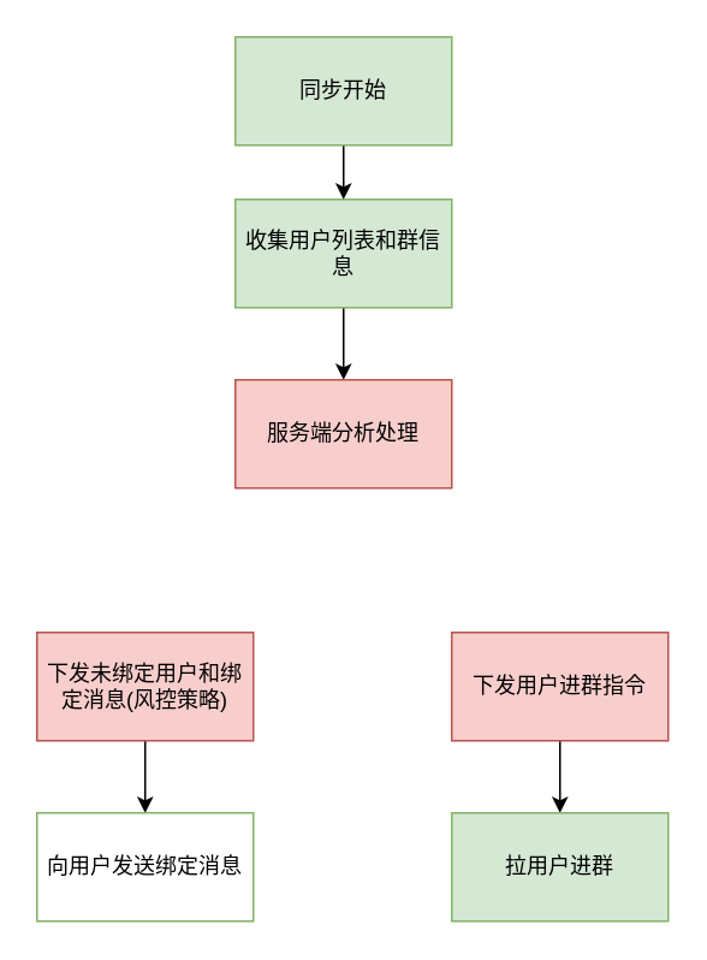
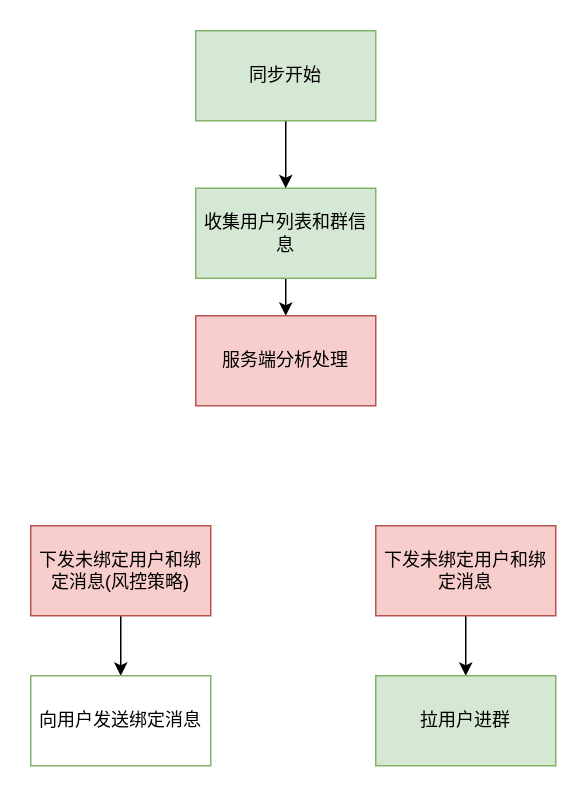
  <mxCell id="0" />
  <mxCell id="1" parent="0" />
  <mxCell id="2" style="edgeStyle=orthogonalEdgeStyle;rounded=0;orthogonalLoop=1;jettySize=auto;html=1;exitX=0.5;exitY=1;exitDx=0;exitDy=0;entryX=0.5;entryY=0;entryDx=0;entryDy=0;" edge="1" parent="1" source="3" target="4"><mxGeometry relative="1" as="geometry" /></mxCell>
- <mxCell id="3" value="收集用户列表和群信息" style="rounded=0;whiteSpace=wrap;html=1;fillColor=#d5e8d4;strokeColor=#82b366;" vertex="1" parent="1"><mxGeometry x="130" y="110" width="120" height="60" as="geometry" /></mxCell>
+ <mxCell id="3" value="收集用户列表和群信息" style="rounded=0;whiteSpace=wrap;html=1;fillColor=#d5e8d4;strokeColor=#82b366;" vertex="1" parent="1"><mxGeometry x="130" y="125" width="120" height="60" as="geometry" /></mxCell>
  <mxCell id="4" value="服务端分析处理" style="rounded=0;whiteSpace=wrap;html=1;fillColor=#f8cecc;strokeColor=#b85450;" vertex="1" parent="1"><mxGeometry x="130" y="210" width="120" height="60" as="geometry" /></mxCell>
  <mxCell id="5" style="edgeStyle=orthogonalEdgeStyle;rounded=0;orthogonalLoop=1;jettySize=auto;html=1;exitX=0.5;exitY=1;exitDx=0;exitDy=0;entryX=0.5;entryY=0;entryDx=0;entryDy=0;" edge="1" parent="1" source="6" target="9"><mxGeometry relative="1" as="geometry" /></mxCell>
  <mxCell id="6" value="下发未绑定用户和绑定消息(风控策略)" style="rounded=0;whiteSpace=wrap;html=1;fillColor=#f8cecc;strokeColor=#b85450;" vertex="1" parent="1"><mxGeometry x="20" y="350" width="120" height="60" as="geometry" /></mxCell>
  <mxCell id="7" style="edgeStyle=orthogonalEdgeStyle;rounded=0;orthogonalLoop=1;jettySize=auto;html=1;exitX=0.5;exitY=1;exitDx=0;exitDy=0;entryX=0.5;entryY=0;entryDx=0;entryDy=0;" edge="1" parent="1" source="8" target="12"><mxGeometry relative="1" as="geometry" /></mxCell>
- <mxCell id="8" value="下发用户进群指令" style="rounded=0;whiteSpace=wrap;html=1;fillColor=#f8cecc;strokeColor=#b85450;" vertex="1" parent="1"><mxGeometry x="250" y="350" width="120" height="60" as="geometry" /></mxCell>
+ <mxCell id="8" value="下发未绑定用户和绑定消息" style="rounded=0;whiteSpace=wrap;html=1;fillColor=#f8cecc;strokeColor=#b85450;" vertex="1" parent="1"><mxGeometry x="250" y="350" width="120" height="60" as="geometry" /></mxCell>
  <mxCell id="9" value="向用户发送绑定消息" style="rounded=0;whiteSpace=wrap;html=1;fillColor=#ffffff;strokeColor=#82b366;" vertex="1" parent="1"><mxGeometry x="20" y="450" width="120" height="60" as="geometry" /></mxCell>
  <mxCell id="10" style="edgeStyle=orthogonalEdgeStyle;rounded=0;orthogonalLoop=1;jettySize=auto;html=1;exitX=0.5;exitY=1;exitDx=0;exitDy=0;entryX=0.5;entryY=0;entryDx=0;entryDy=0;" edge="1" parent="1" source="11" target="3"><mxGeometry relative="1" as="geometry" /></mxCell>
  <mxCell id="11" value="同步开始" style="rounded=0;whiteSpace=wrap;html=1;fillColor=#d5e8d4;strokeColor=#82b366;" vertex="1" parent="1"><mxGeometry x="130" y="20" width="120" height="60" as="geometry" /></mxCell>
  <mxCell id="12" value="拉用户进群" style="rounded=0;whiteSpace=wrap;html=1;fillColor=#d5e8d4;strokeColor=#82b366;" vertex="1" parent="1"><mxGeometry x="250" y="450" width="120" height="60" as="geometry" /></mxCell>
